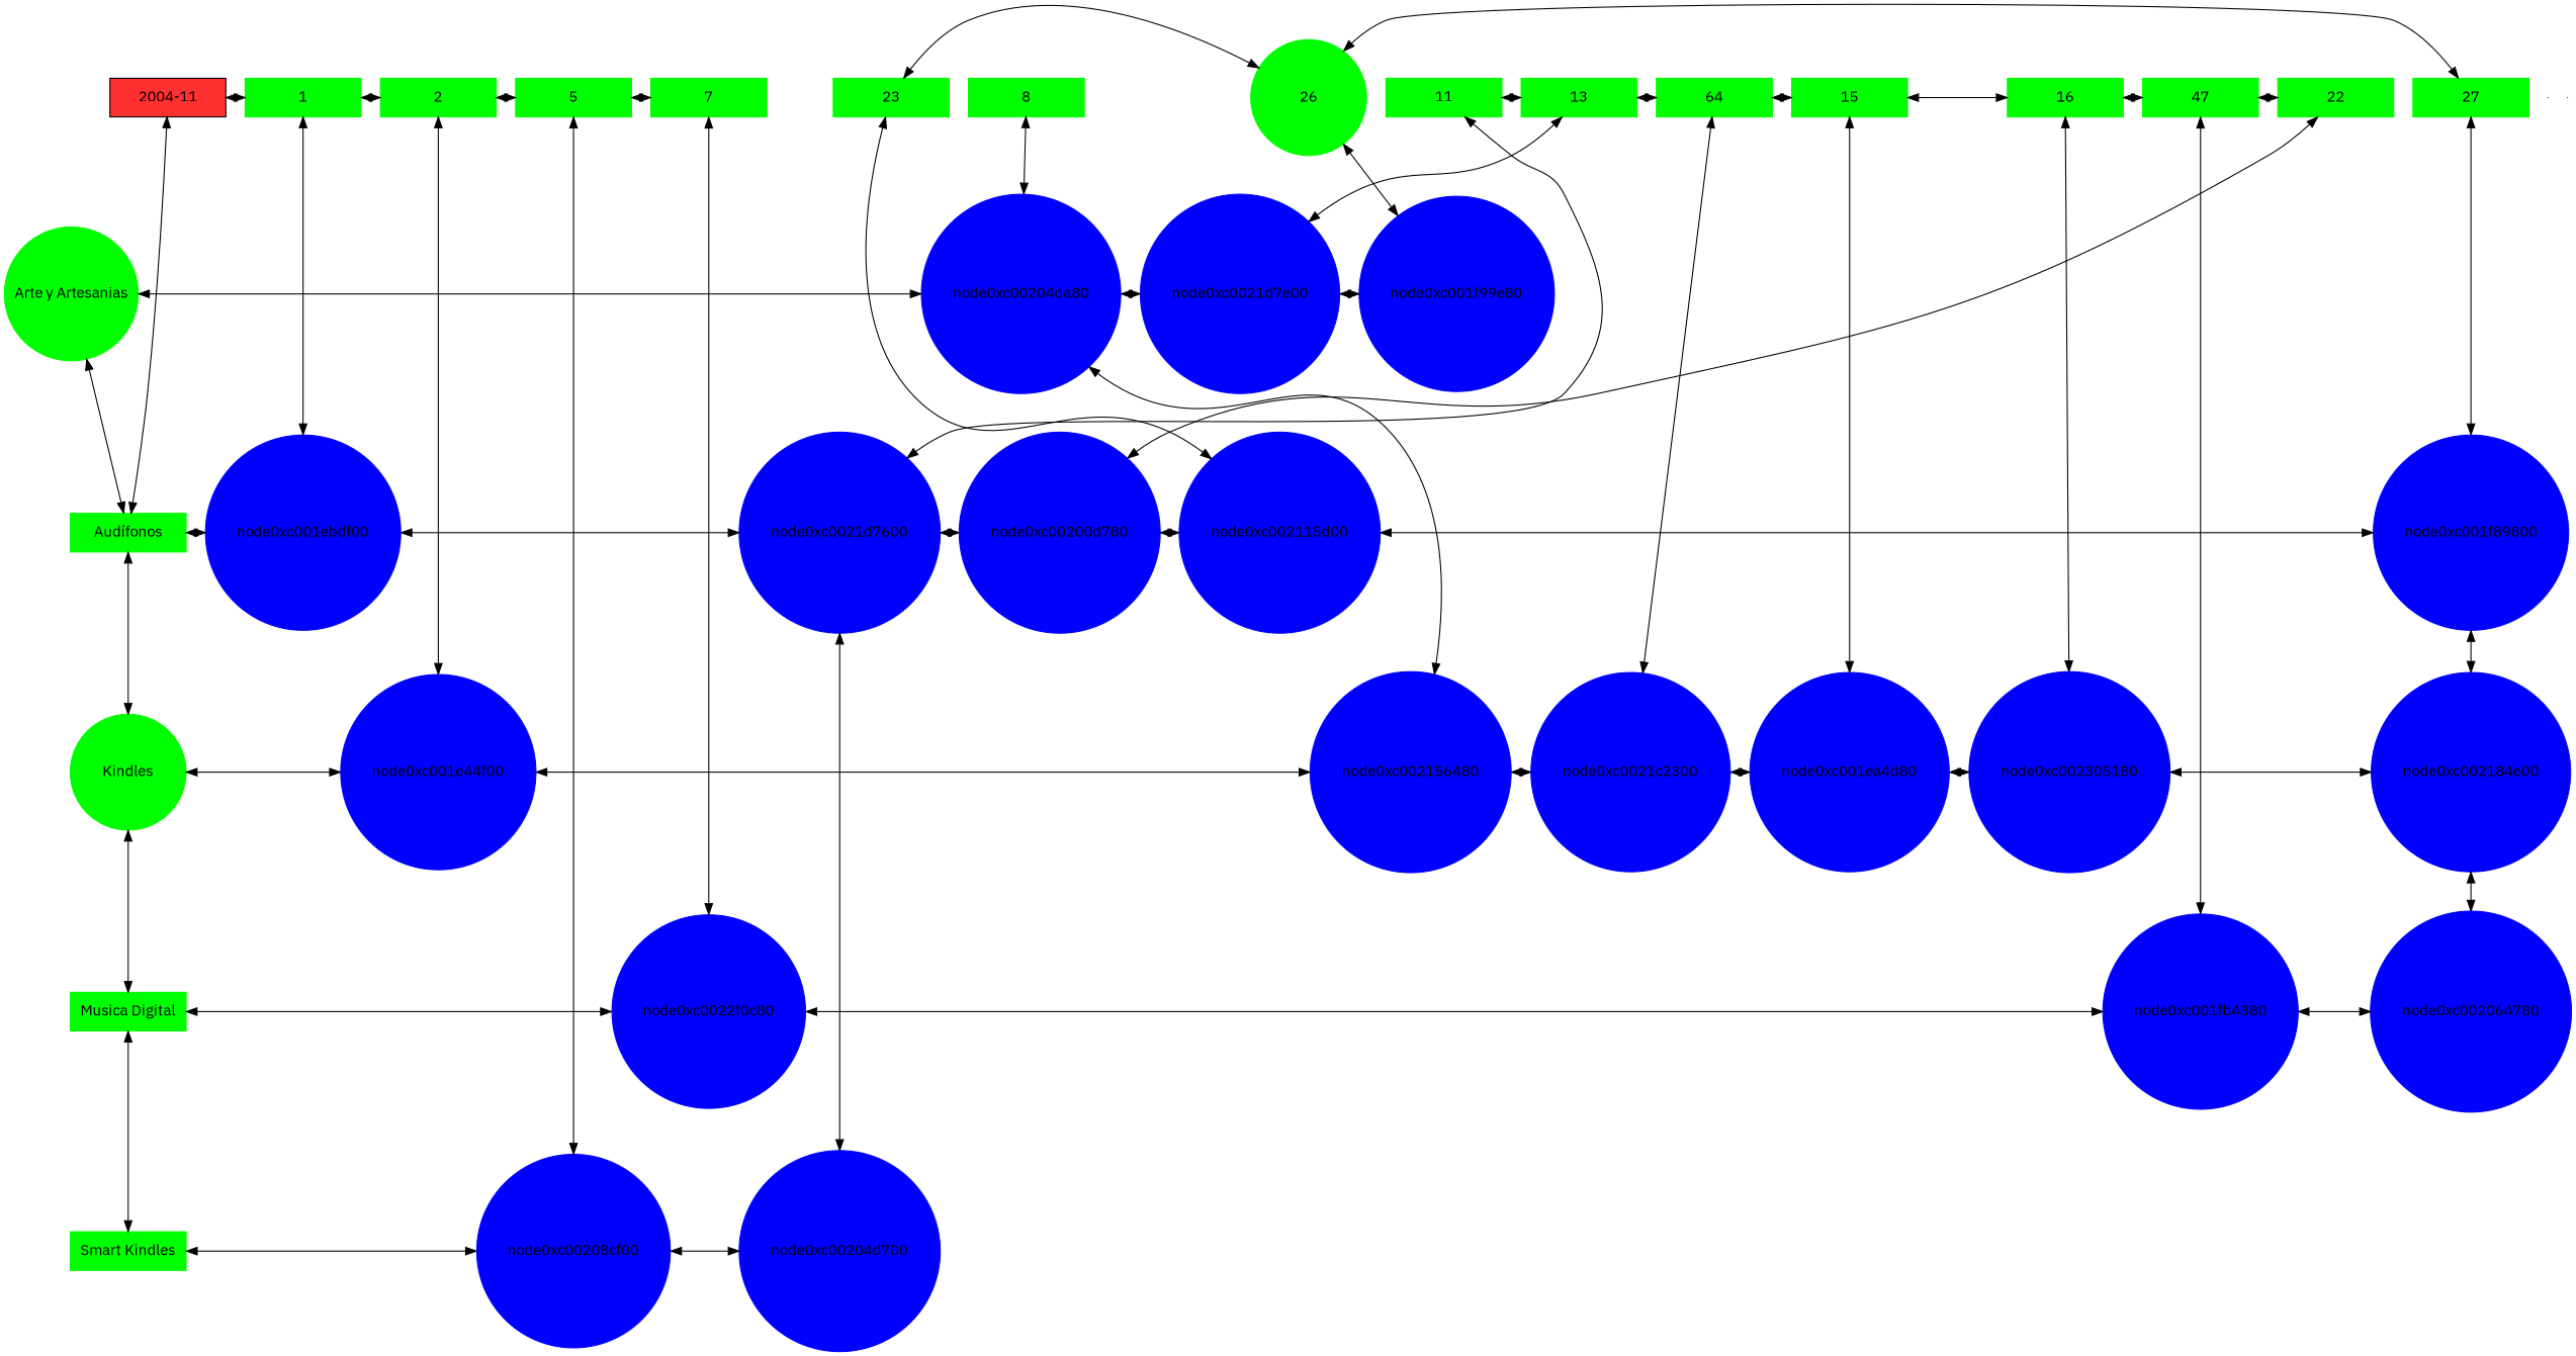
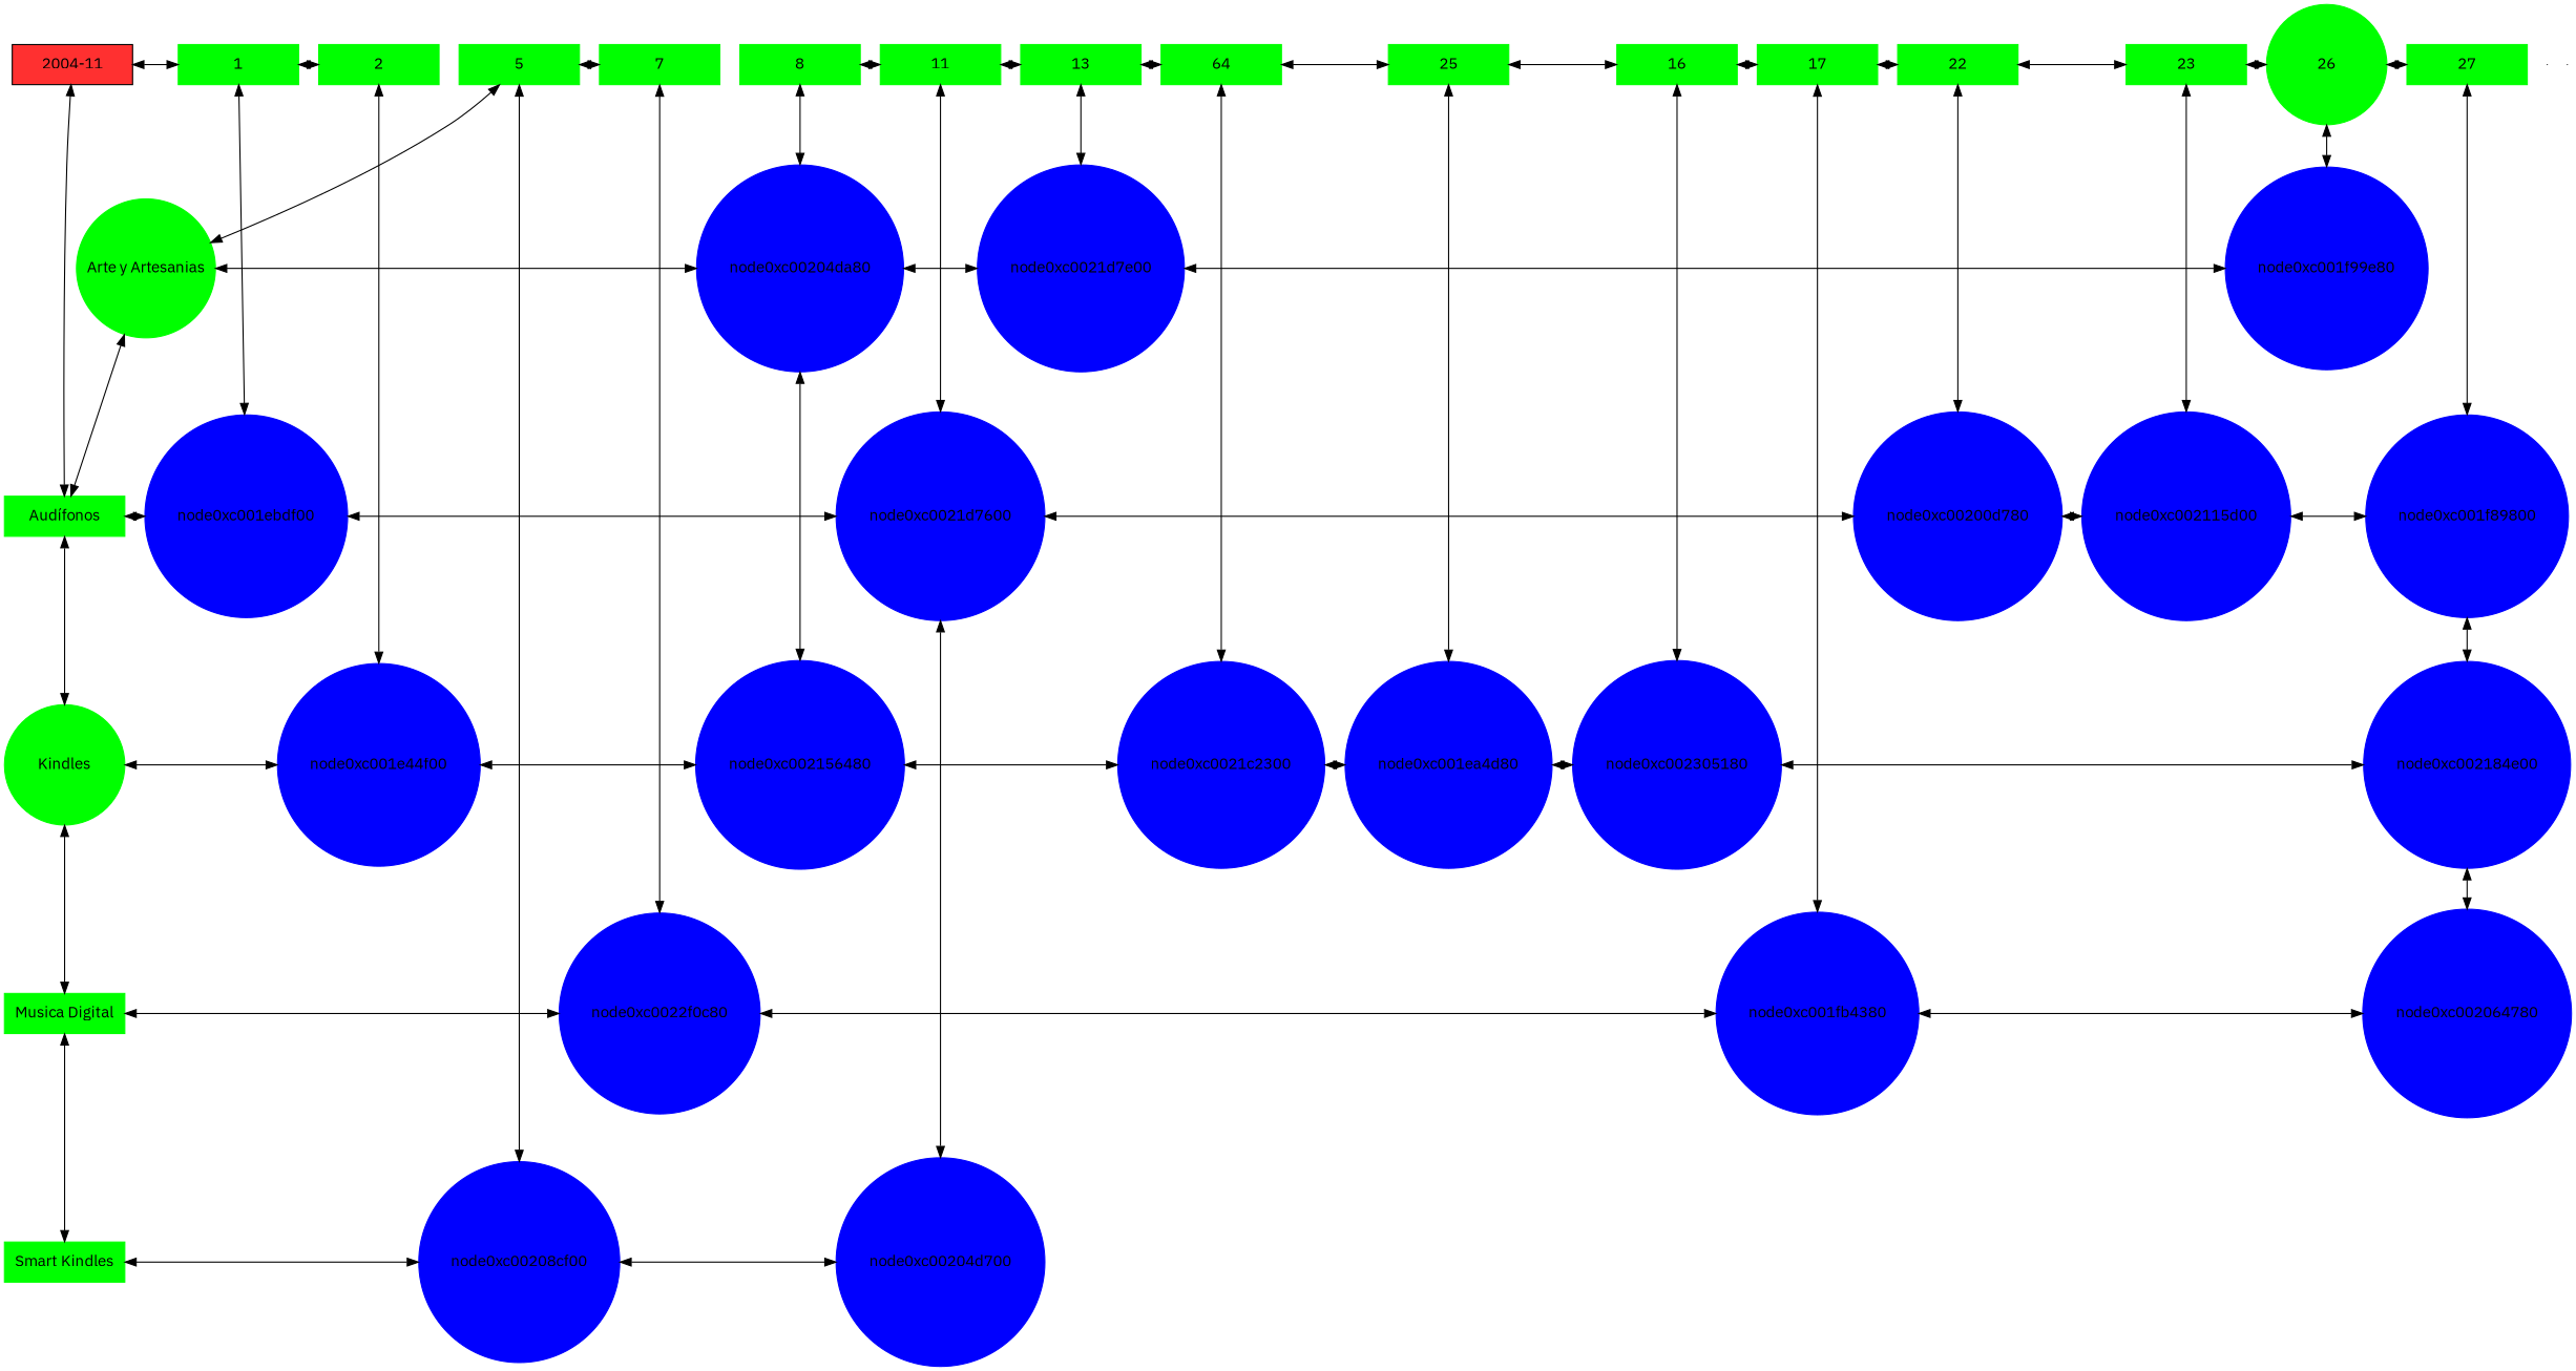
  digraph {
    fontname="IBM Plex Sans"
    node [fontname="IBM Plex Sans" group=1 shape=circle style=filled color=green]
    edge [dir=both fontname="IBM Plex Sans"]
    n1 [fillcolor=firebrick1 label="2004-11" shape=box width=1.5 color=""]
    n2 [label=1 shape=box width=1.5]
    n3 [group=2 label=2 shape=box width=1.5]
    n4 [group=5 label=5 shape=box width=1.5]
    n5 [group=7 label=7 shape=box width=1.5]
    n6 [group=8 label=8 shape=box width=1.5]
    node0xc0021d7e00 [color=blue group=13 width=0.5]
    node0xc001f99e80 [color=blue group=26 width=0.5]
    n9 [group=11 label=11 shape=box width=1.5]
    n10 [group=13 label=13 shape=box width=1.5]
    n11 [group=14 label=64 shape=box width=1.5]
-   n12 [group=15 label=15 shape=box width=1.5]
+   n12 [group=15 label=25 shape=box width=1.5]
    n13 [group=16 label=16 shape=box width=1.5]
-   n14 [group=17 label=47 shape=box width=1.5]
+   n14 [group=17 label=17 shape=box width=1.5]
    n15 [group=22 label=22 shape=box width=1.5]
    n16 [group=23 label=23 shape=box width=1.5]
    n17 [group=26 label=26 width=1.5]
    n18 [group=27 label=27 shape=box width=1.5]
    n19 [label="Arte y Artesanias" width=1.5]
    node0xc00204da80 [color=blue group=8 width=0.5]
    n21 [label="Audífonos" shape=box width=1.5]
    node0xc001ebdf00 [color=blue width=0.5]
    node0xc0021d7600 [color=blue group=11 width=0.5]
    node0xc00200d780 [color=blue group=22 width=0.5]
    node0xc002115d00 [color=blue group=23 width=0.5]
    node0xc001f89800 [color=blue group=27 width=0.5]
    n27 [label=Kindles width=1.5]
    node0xc001e44f00 [color=blue group=2 width=0.5]
    node0xc002156480 [color=blue group=8 width=0.5]
    node0xc0021c2300 [color=blue group=14 width=0.5]
    node0xc001ea4d80 [color=blue group=15 width=0.5]
    node0xc002305180 [color=blue group=16 width=0.5]
    node0xc002184e00 [color=blue group=27 width=0.5]
    n34 [label="Musica Digital" shape=box width=1.5]
    node0xc0022f0c80 [color=blue group=7 width=0.5]
    node0xc001fb4380 [color=blue group=17 width=0.5]
    node0xc002064780 [color=blue group=27 width=0.5]
    n38 [label="Smart Kindles" shape=box width=1.5]
    node0xc00208cf00 [color=blue group=5 width=0.5]
    node0xc00204d700 [color=blue group=11 width=0.5]
    e0 [shape=point width=0 group="" style="" color=""]
    e1 [shape=point width=0 group="" style="" color=""]
    subgraph sub_1 {
      rank=same
      n1
      n2
    }
    subgraph sub_2 {
      rank=same
      n2
      n3
    }
    subgraph sub_3 {
      rank=same
      n3
      n4
    }
    subgraph sub_4 {
      rank=same
      n4
      n5
    }
    subgraph sub_5 {
      rank=same
      n5
      n6
    }
    subgraph sub_6 {
      rank=same
      node0xc0021d7e00
      node0xc001f99e80
    }
    subgraph sub_7 {
      rank=same
      n6
      n9
    }
    subgraph sub_8 {
      rank=same
      n9
      n10
    }
    subgraph sub_9 {
      rank=same
      n10
      n11
    }
    subgraph sub_10 {
      rank=same
      n11
      n12
    }
    subgraph sub_11 {
      rank=same
      n12
      n13
    }
    subgraph sub_12 {
      rank=same
      n13
      n14
    }
    subgraph sub_13 {
      rank=same
      n14
      n15
    }
    subgraph sub_14 {
      rank=same
      n15
      n16
    }
    subgraph sub_15 {
      rank=same
      n16
      n17
    }
    subgraph sub_16 {
      rank=same
      n17
      n18
    }
    subgraph sub_17 {
      rank=same
      n19
      node0xc00204da80
    }
    subgraph sub_18 {
      rank=same
      node0xc0021d7e00
      node0xc00204da80
    }
    subgraph sub_19 {
      rank=same
      n21
      node0xc001ebdf00
    }
    subgraph sub_20 {
      rank=same
      node0xc001ebdf00
      node0xc0021d7600
    }
    subgraph sub_21 {
      rank=same
      node0xc0021d7600
      node0xc00200d780
    }
    subgraph sub_22 {
      rank=same
      node0xc00200d780
      node0xc002115d00
    }
    subgraph sub_23 {
      rank=same
      node0xc002115d00
      node0xc001f89800
    }
    subgraph sub_24 {
      rank=same
      n27
      node0xc001e44f00
    }
    subgraph sub_25 {
      rank=same
      node0xc001e44f00
      node0xc002156480
    }
    subgraph sub_26 {
      rank=same
      node0xc002156480
      node0xc0021c2300
    }
    subgraph sub_27 {
      rank=same
      node0xc0021c2300
      node0xc001ea4d80
    }
    subgraph sub_28 {
      rank=same
      node0xc001ea4d80
      node0xc002305180
    }
    subgraph sub_29 {
      rank=same
      node0xc002305180
      node0xc002184e00
    }
    subgraph sub_30 {
      rank=same
      n34
      node0xc0022f0c80
    }
    subgraph sub_31 {
      rank=same
      node0xc0022f0c80
      node0xc001fb4380
    }
    subgraph sub_32 {
      rank=same
      node0xc001fb4380
      node0xc002064780
    }
    subgraph sub_33 {
      rank=same
      n38
      node0xc00208cf00
    }
    subgraph sub_34 {
      rank=same
      node0xc00208cf00
      node0xc00204d700
    }
    n1 -> n2
    n1 -> n21
    n2 -> n3
    n2 -> node0xc001ebdf00
-   n3 -> n4
+   n19 -> n4
    n3 -> node0xc001e44f00
    n4 -> n5
    n4 -> node0xc00208cf00
    n5 -> node0xc0022f0c80
+   n6 -> n9
    n6 -> node0xc00204da80
    node0xc0021d7e00 -> node0xc001f99e80
    n9 -> n10
    n9 -> node0xc0021d7600
    n10 -> node0xc0021d7e00
    n10 -> n11
    n11 -> n12
    n11 -> node0xc0021c2300
    n12 -> n13
    n12 -> node0xc001ea4d80
    n13 -> n14
    n13 -> node0xc002305180
    n14 -> n15
    n14 -> node0xc001fb4380
+   n15 -> n16
    n15 -> node0xc00200d780
    n16 -> n17
    n16 -> node0xc002115d00
    n17 -> node0xc001f99e80
    n17 -> n18
    n18 -> node0xc001f89800
    n19 -> node0xc00204da80
    n19 -> n21
    node0xc00204da80 -> node0xc0021d7e00
    node0xc00204da80 -> node0xc002156480
    n21 -> node0xc001ebdf00
    n21 -> n27
    node0xc001ebdf00 -> node0xc0021d7600
    node0xc0021d7600 -> node0xc00200d780
    node0xc0021d7600 -> node0xc00204d700
    node0xc00200d780 -> node0xc002115d00
    node0xc002115d00 -> node0xc001f89800
    node0xc001f89800 -> node0xc002184e00
    n27 -> node0xc001e44f00
    n27 -> n34
    node0xc001e44f00 -> node0xc002156480
    node0xc002156480 -> node0xc0021c2300
    node0xc0021c2300 -> node0xc001ea4d80
    node0xc001ea4d80 -> node0xc002305180
    node0xc002305180 -> node0xc002184e00
    node0xc002184e00 -> node0xc002064780
    n34 -> node0xc0022f0c80
    n34 -> n38
    node0xc0022f0c80 -> node0xc001fb4380
    node0xc001fb4380 -> node0xc002064780
    n38 -> node0xc00208cf00
    node0xc00208cf00 -> node0xc00204d700
  }
